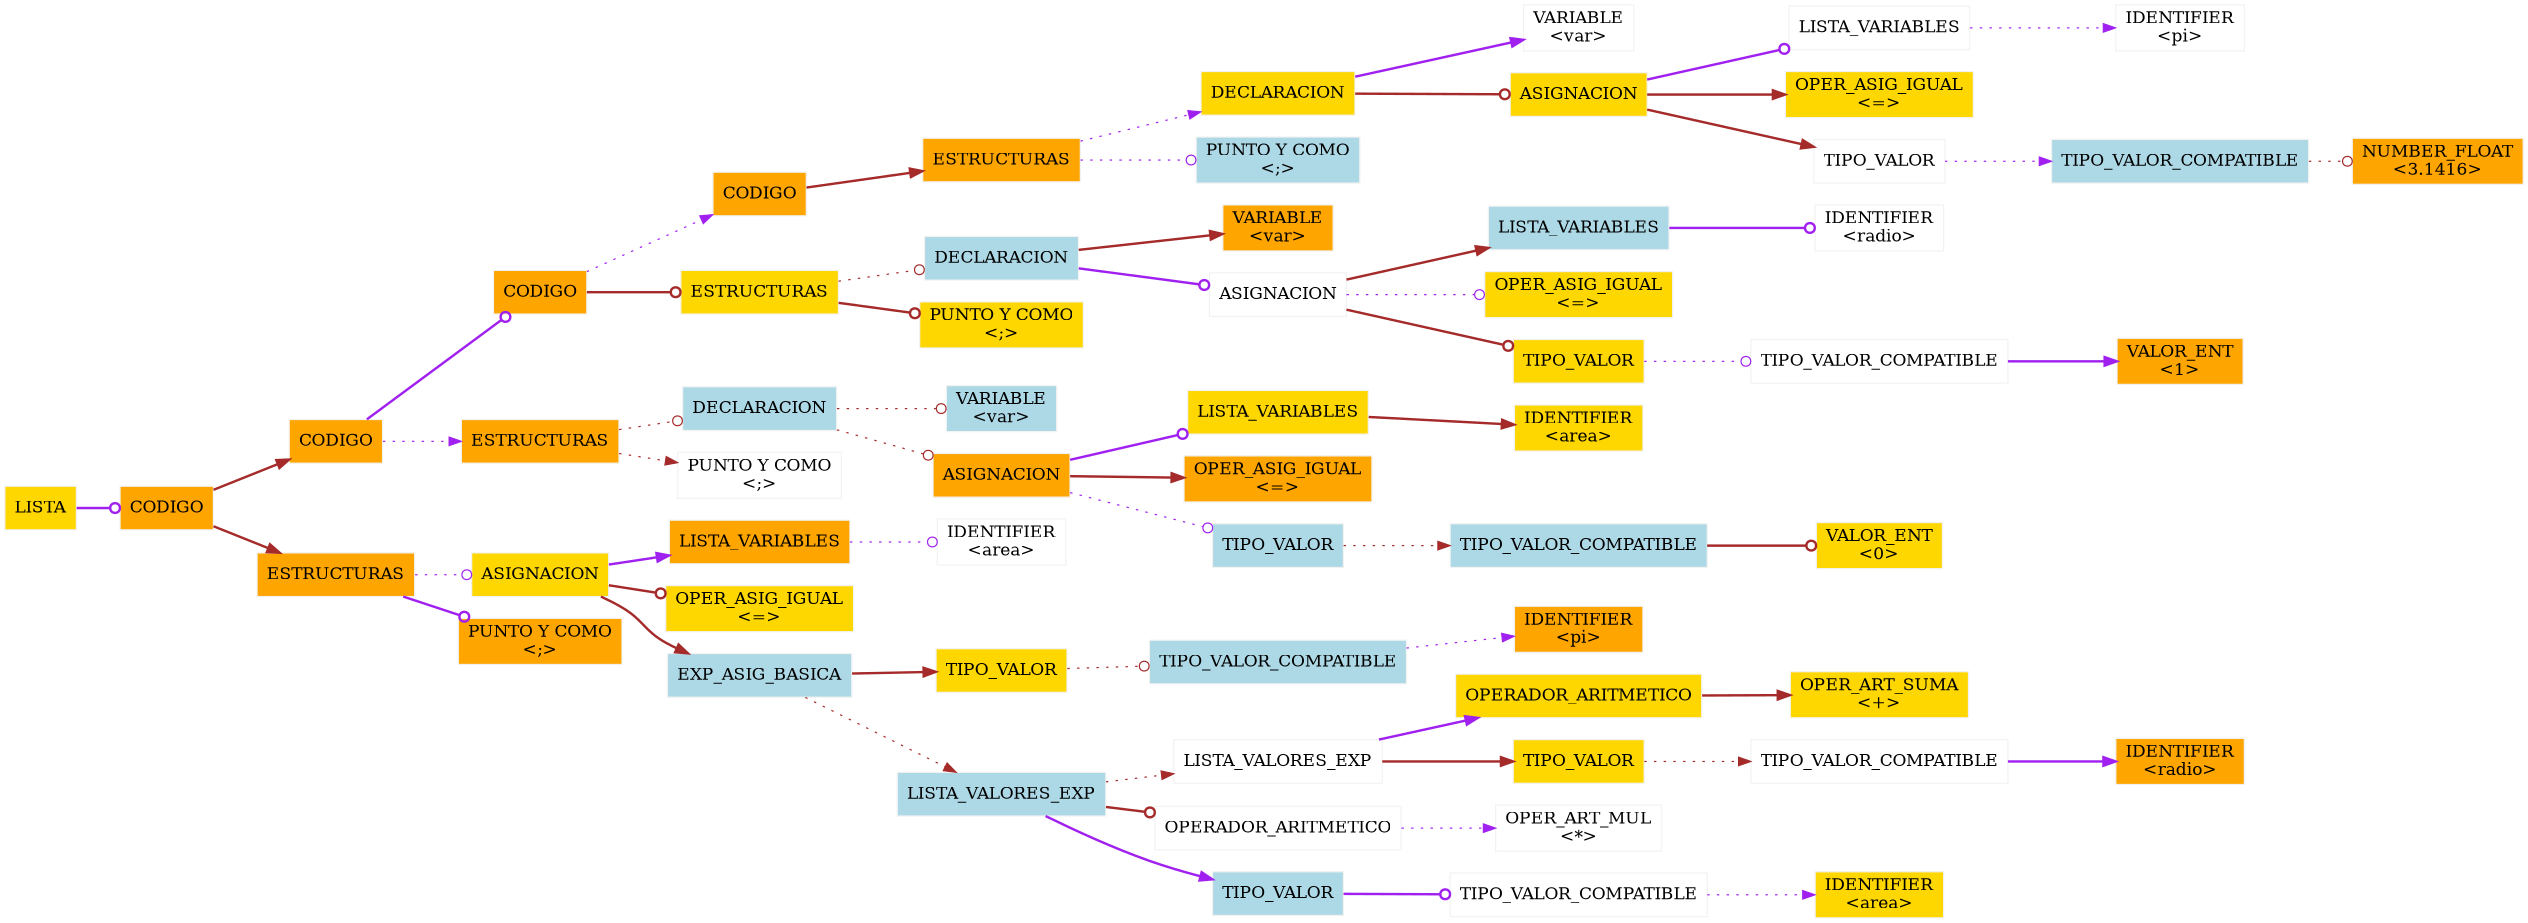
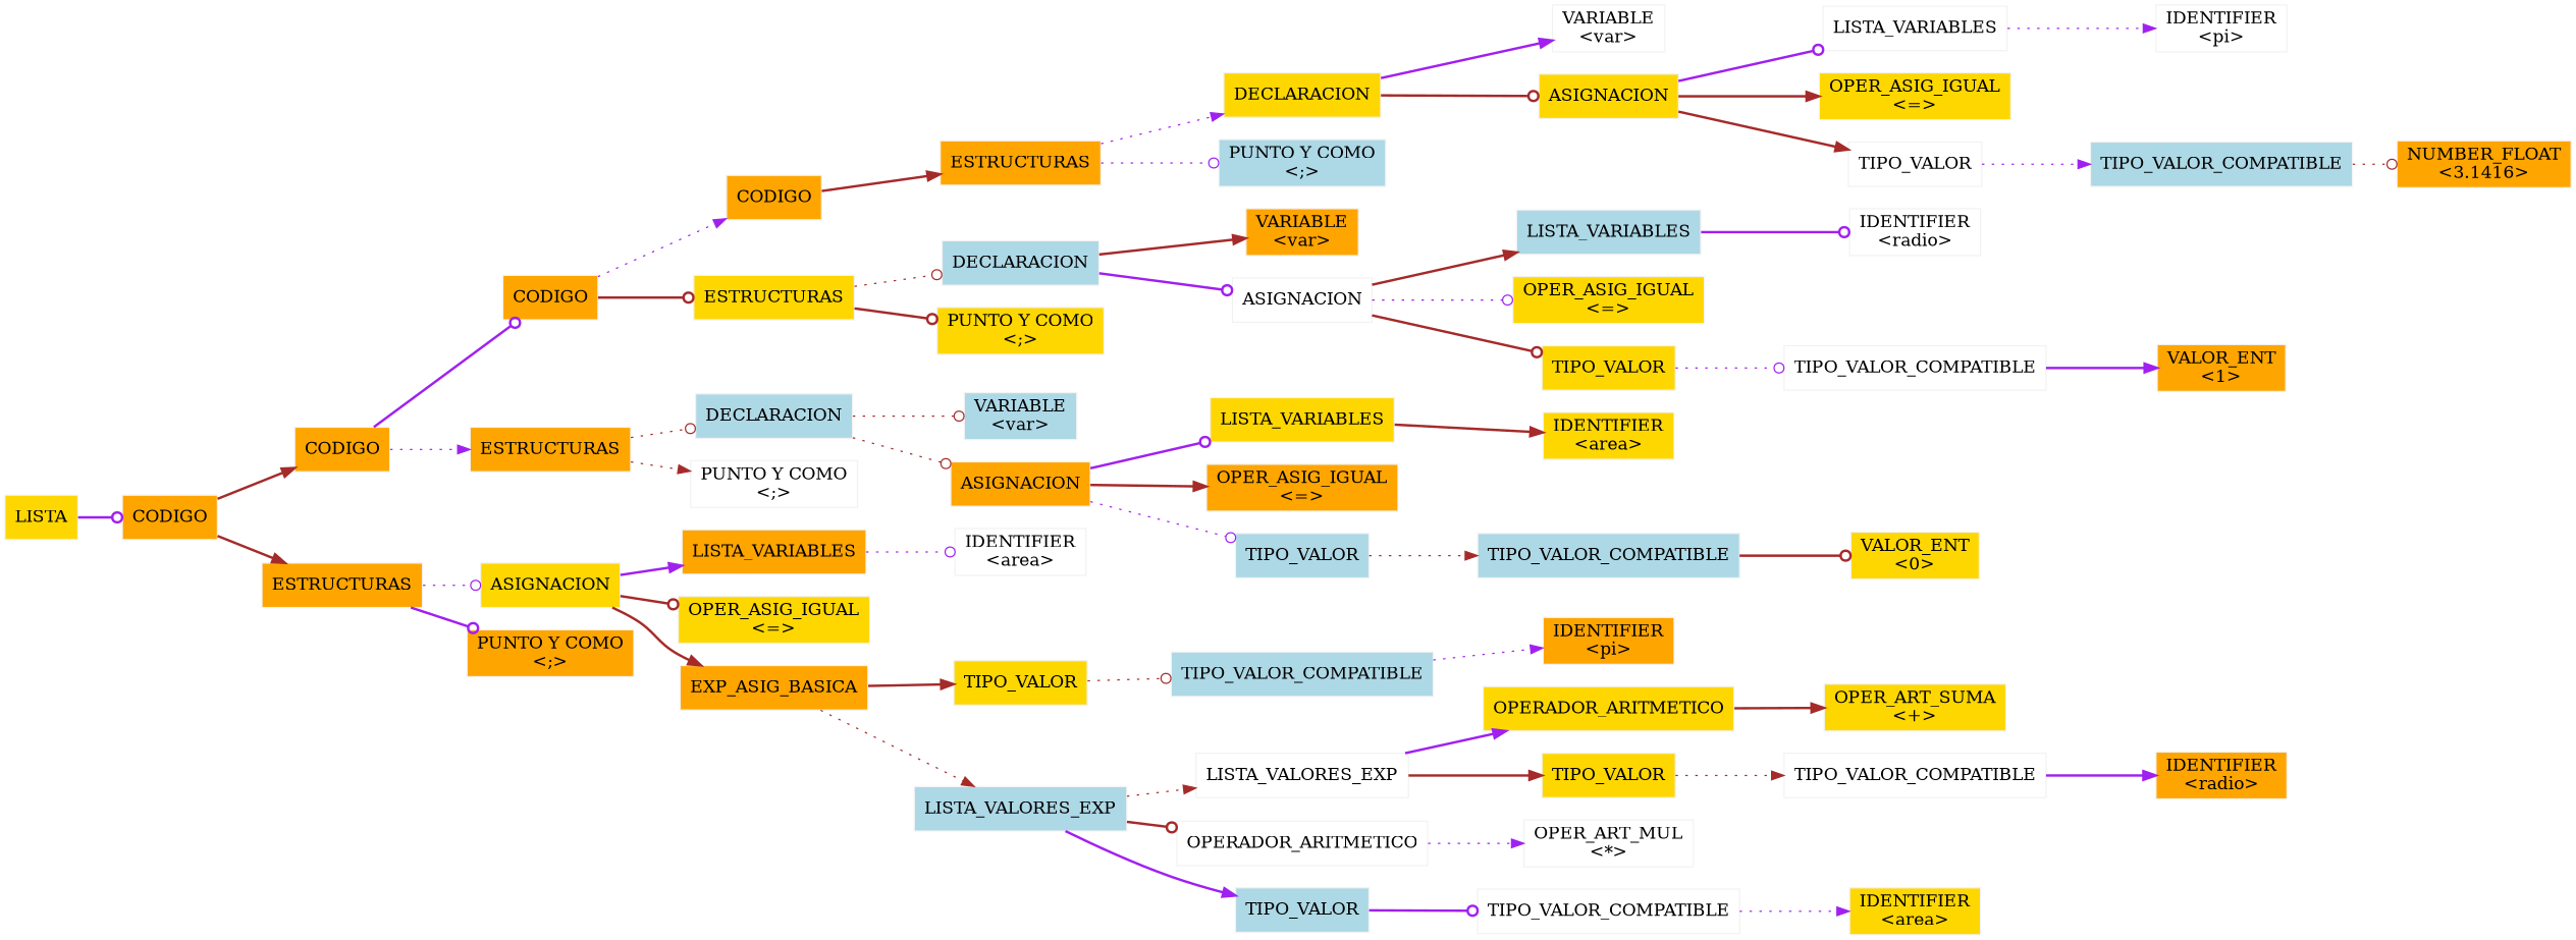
  digraph {
    rankdir=LR
    node [color=Gray95 fillcolor=gold shape=box style=filled]
    edge [arrowhead=normal color=brown style=bold]
    n1 [fillcolor=white label="VARIABLE\n<var>"]
    n2 [fillcolor=white label="IDENTIFIER\n<pi>"]
    n3 [fillcolor=white label=LISTA_VARIABLES]
    n4 [label="OPER_ASIG_IGUAL\n<=>"]
    n5 [fillcolor=orange label="NUMBER_FLOAT\n<3.1416>"]
    n6 [fillcolor=lightblue label=TIPO_VALOR_COMPATIBLE]
    n7 [fillcolor=white label=TIPO_VALOR]
    n8 [label=ASIGNACION]
    n9 [label=DECLARACION]
    n10 [fillcolor=lightblue label="PUNTO Y COMO\n<;>"]
    n11 [fillcolor=orange label=ESTRUCTURAS]
    n12 [fillcolor=orange label=CODIGO]
    n13 [fillcolor=orange label="VARIABLE\n<var>"]
    n14 [fillcolor=white label="IDENTIFIER\n<radio>"]
    n15 [fillcolor=lightblue label=LISTA_VARIABLES]
    n16 [label="OPER_ASIG_IGUAL\n<=>"]
    n17 [fillcolor=orange label="VALOR_ENT\n<1>"]
    n18 [fillcolor=white label=TIPO_VALOR_COMPATIBLE]
    n19 [label=TIPO_VALOR]
    n20 [fillcolor=white label=ASIGNACION]
    n21 [fillcolor=lightblue label=DECLARACION]
    n22 [label="PUNTO Y COMO\n<;>"]
    n23 [label=ESTRUCTURAS]
    n24 [fillcolor=orange label=CODIGO]
    n25 [fillcolor=lightblue label="VARIABLE\n<var>"]
    n26 [label="IDENTIFIER\n<area>"]
    n27 [label=LISTA_VARIABLES]
    n28 [fillcolor=orange label="OPER_ASIG_IGUAL\n<=>"]
    n29 [label="VALOR_ENT\n<0>"]
    n30 [fillcolor=lightblue label=TIPO_VALOR_COMPATIBLE]
    n31 [fillcolor=lightblue label=TIPO_VALOR]
    n32 [fillcolor=orange label=ASIGNACION]
    n33 [fillcolor=lightblue label=DECLARACION]
    n34 [fillcolor=white label="PUNTO Y COMO\n<;>"]
    n35 [fillcolor=orange label=ESTRUCTURAS]
    n36 [fillcolor=orange label=CODIGO]
    n37 [fillcolor=white label="IDENTIFIER\n<area>"]
    n38 [fillcolor=orange label=LISTA_VARIABLES]
    n39 [label="OPER_ASIG_IGUAL\n<=>"]
    n40 [fillcolor=orange label="IDENTIFIER\n<pi>"]
    n41 [fillcolor=lightblue label=TIPO_VALOR_COMPATIBLE]
    n42 [label=TIPO_VALOR]
    n43 [label="OPER_ART_SUMA\n<+>"]
    n44 [label=OPERADOR_ARITMETICO]
    n45 [fillcolor=orange label="IDENTIFIER\n<radio>"]
    n46 [fillcolor=white label=TIPO_VALOR_COMPATIBLE]
    n47 [label=TIPO_VALOR]
    n48 [fillcolor=white label=LISTA_VALORES_EXP]
    n49 [fillcolor=white label="OPER_ART_MUL\n<*>"]
    n50 [fillcolor=white label=OPERADOR_ARITMETICO]
    n51 [label="IDENTIFIER\n<area>"]
    n52 [fillcolor=white label=TIPO_VALOR_COMPATIBLE]
    n53 [fillcolor=lightblue label=TIPO_VALOR]
    n54 [fillcolor=lightblue label=LISTA_VALORES_EXP]
-   n55 [fillcolor=lightblue label=EXP_ASIG_BASICA]
+   n55 [fillcolor=orange label=EXP_ASIG_BASICA]
    n56 [label=ASIGNACION]
    n57 [fillcolor=orange label="PUNTO Y COMO\n<;>"]
    n58 [fillcolor=orange label=ESTRUCTURAS]
    n59 [fillcolor=orange label=CODIGO]
    n60 [label=LISTA]
    n3 -> n2 [color=purple style=dotted]
    n6 -> n5 [arrowhead=odot style=dotted]
    n7 -> n6 [color=purple style=dotted]
    n8 -> n3 [arrowhead=odot color=purple]
    n8 -> n4
    n8 -> n7
    n9 -> n1 [color=purple]
    n9 -> n8 [arrowhead=odot]
    n11 -> n9 [color=purple style=dotted]
    n11 -> n10 [arrowhead=odot color=purple style=dotted]
    n12 -> n11
    n15 -> n14 [arrowhead=odot color=purple]
    n18 -> n17 [color=purple]
    n19 -> n18 [arrowhead=odot color=purple style=dotted]
    n20 -> n15
    n20 -> n16 [arrowhead=odot color=purple style=dotted]
    n20 -> n19 [arrowhead=odot]
    n21 -> n13
    n21 -> n20 [arrowhead=odot color=purple]
    n23 -> n21 [arrowhead=odot style=dotted]
    n23 -> n22 [arrowhead=odot]
    n24 -> n12 [color=purple style=dotted]
    n24 -> n23 [arrowhead=odot]
    n27 -> n26
    n30 -> n29 [arrowhead=odot]
    n31 -> n30 [style=dotted]
    n32 -> n27 [arrowhead=odot color=purple]
    n32 -> n28
    n32 -> n31 [arrowhead=odot color=purple style=dotted]
    n33 -> n25 [arrowhead=odot style=dotted]
    n33 -> n32 [arrowhead=odot style=dotted]
    n35 -> n33 [arrowhead=odot style=dotted]
    n35 -> n34 [style=dotted]
    n36 -> n24 [arrowhead=odot color=purple]
    n36 -> n35 [color=purple style=dotted]
    n38 -> n37 [arrowhead=odot color=purple style=dotted]
    n41 -> n40 [color=purple style=dotted]
    n42 -> n41 [arrowhead=odot style=dotted]
    n44 -> n43
    n46 -> n45 [color=purple]
    n47 -> n46 [style=dotted]
    n48 -> n44 [color=purple]
    n48 -> n47
    n50 -> n49 [color=purple style=dotted]
    n52 -> n51 [color=purple style=dotted]
    n53 -> n52 [arrowhead=odot color=purple]
    n54 -> n48 [style=dotted]
    n54 -> n50 [arrowhead=odot]
    n54 -> n53 [color=purple]
    n55 -> n42
    n55 -> n54 [style=dotted]
    n56 -> n38 [color=purple]
    n56 -> n39 [arrowhead=odot]
    n56 -> n55
    n58 -> n56 [arrowhead=odot color=purple style=dotted]
    n58 -> n57 [arrowhead=odot color=purple]
    n59 -> n36
    n59 -> n58
    n60 -> n59 [arrowhead=odot color=purple]
  }
